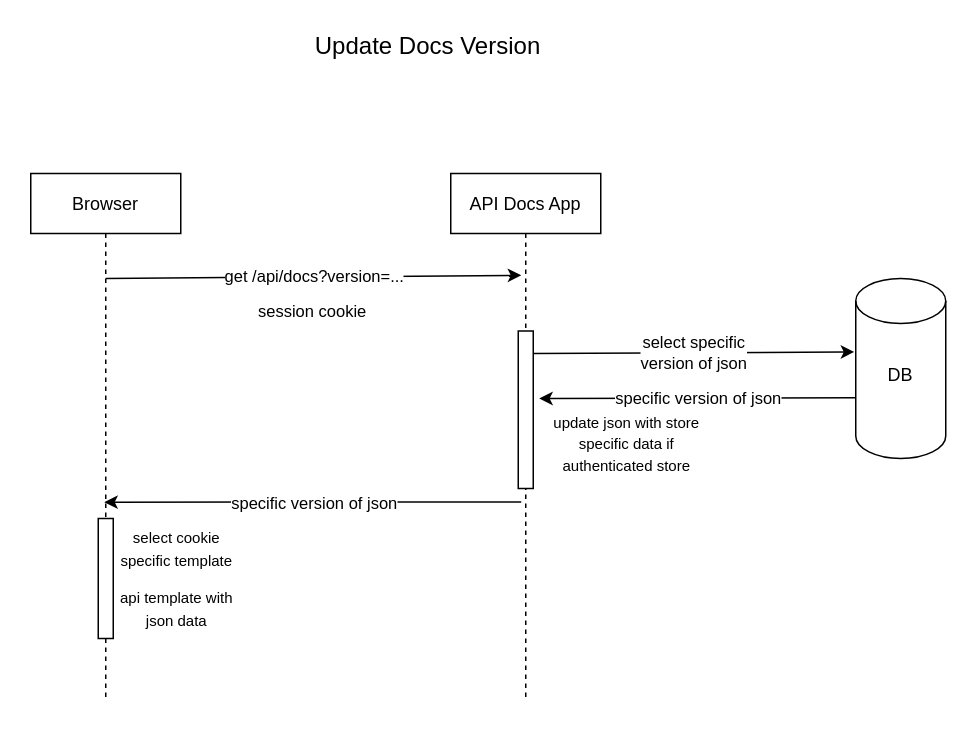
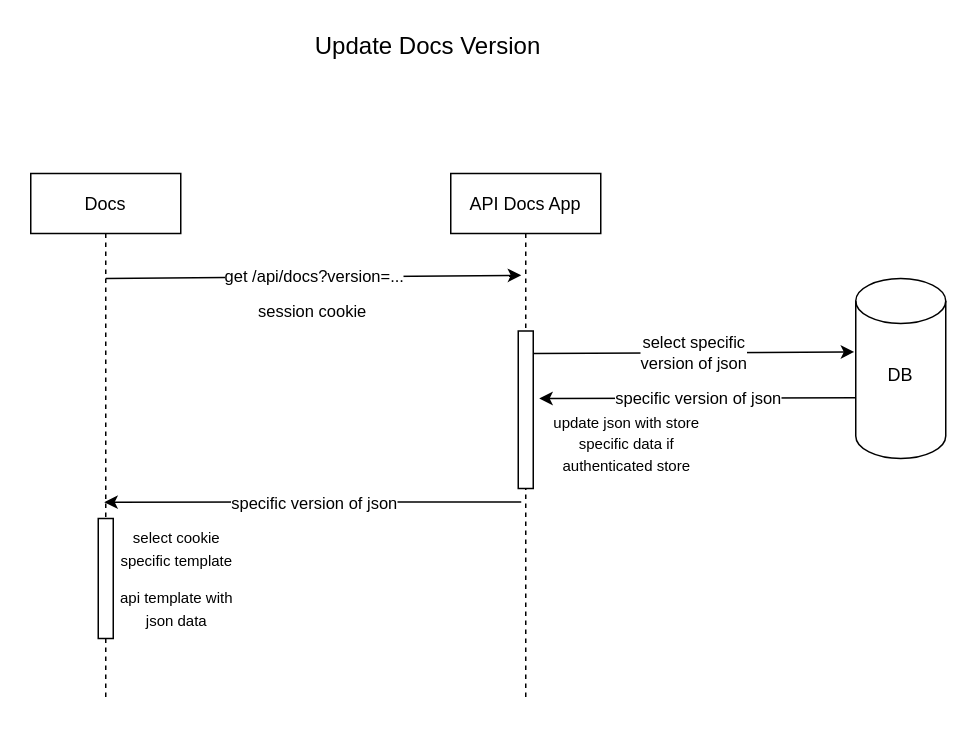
  <mxCell id="0" />
  <mxCell id="1" parent="0" />
- <mxCell id="2" value="Browser" style="shape=umlLifeline;perimeter=lifelinePerimeter;container=1;collapsible=0;recursiveResize=0;rounded=0;shadow=0;strokeWidth=1;" vertex="1" parent="1"><mxGeometry x="20" y="115" width="100" height="350" as="geometry" /></mxCell>
+ <mxCell id="2" value="Docs" style="shape=umlLifeline;perimeter=lifelinePerimeter;container=1;collapsible=0;recursiveResize=0;rounded=0;shadow=0;strokeWidth=1;" vertex="1" parent="1"><mxGeometry x="20" y="115" width="100" height="350" as="geometry" /></mxCell>
  <mxCell id="3" value="API Docs App" style="shape=umlLifeline;perimeter=lifelinePerimeter;container=1;collapsible=0;recursiveResize=0;rounded=0;shadow=0;strokeWidth=1;" vertex="1" parent="1"><mxGeometry x="300" y="115" width="100" height="350" as="geometry" /></mxCell>
  <mxCell id="4" value="&lt;font size=&quot;3&quot;&gt;Update Docs Version&lt;/font&gt;" style="text;html=1;strokeColor=none;fillColor=none;align=center;verticalAlign=middle;whiteSpace=wrap;rounded=0;" vertex="1" parent="1"><mxGeometry x="160" y="20" width="250" height="20" as="geometry" /></mxCell>
  <mxCell id="5" value="" style="shape=cylinder3;whiteSpace=wrap;html=1;boundedLbl=1;backgroundOutline=1;size=15;" vertex="1" parent="1"><mxGeometry x="570" y="185" width="60" height="120" as="geometry" /></mxCell>
  <mxCell id="6" value="DB" style="text;html=1;strokeColor=none;fillColor=none;align=center;verticalAlign=middle;whiteSpace=wrap;rounded=0;" vertex="1" parent="1"><mxGeometry x="580" y="240" width="40" height="20" as="geometry" /></mxCell>
  <mxCell id="7" value="" style="rounded=0;whiteSpace=wrap;html=1;" vertex="1" parent="1"><mxGeometry x="345" y="220" width="10" height="105" as="geometry" /></mxCell>
  <mxCell id="8" value="" style="endArrow=classic;html=1;entryX=-0.017;entryY=0.408;entryDx=0;entryDy=0;entryPerimeter=0;" edge="1" parent="1" target="5"><mxGeometry relative="1" as="geometry"><mxPoint x="355" y="235" as="sourcePoint" /><mxPoint x="455" y="235" as="targetPoint" /></mxGeometry></mxCell>
  <mxCell id="9" value="select specific&lt;br&gt;version of json" style="edgeLabel;resizable=0;html=1;align=center;verticalAlign=middle;" connectable="0" vertex="1" parent="8"><mxGeometry relative="1" as="geometry" /></mxCell>
  <mxCell id="10" value="" style="endArrow=classic;html=1;" edge="1" parent="1"><mxGeometry relative="1" as="geometry"><mxPoint x="570" y="264.5" as="sourcePoint" /><mxPoint x="359" y="265" as="targetPoint" /></mxGeometry></mxCell>
  <mxCell id="11" value="specific version of json" style="edgeLabel;resizable=0;html=1;align=center;verticalAlign=middle;" connectable="0" vertex="1" parent="10"><mxGeometry relative="1" as="geometry" /></mxCell>
  <mxCell id="12" value="" style="endArrow=classic;html=1;entryX=0.49;entryY=0.626;entryDx=0;entryDy=0;entryPerimeter=0;" edge="1" parent="1" target="2"><mxGeometry relative="1" as="geometry"><mxPoint x="347" y="334" as="sourcePoint" /><mxPoint x="69" y="290" as="targetPoint" /></mxGeometry></mxCell>
  <mxCell id="13" value="specific version of json" style="edgeLabel;resizable=0;html=1;align=center;verticalAlign=middle;" connectable="0" vertex="1" parent="12"><mxGeometry relative="1" as="geometry" /></mxCell>
  <mxCell id="14" value="" style="rounded=0;whiteSpace=wrap;html=1;" vertex="1" parent="1"><mxGeometry x="65" y="345" width="10" height="80" as="geometry" /></mxCell>
  <mxCell id="15" value="&lt;font style=&quot;font-size: 10px&quot;&gt;api template with json data&lt;/font&gt;" style="text;html=1;strokeColor=none;fillColor=none;align=center;verticalAlign=middle;whiteSpace=wrap;rounded=0;" vertex="1" parent="1"><mxGeometry x="75" y="395" width="85" height="20" as="geometry" /></mxCell>
  <mxCell id="16" value="&lt;font style=&quot;font-size: 10px&quot;&gt;select cookie&lt;br&gt;specific template&lt;br&gt;&lt;/font&gt;" style="text;html=1;strokeColor=none;fillColor=none;align=center;verticalAlign=middle;whiteSpace=wrap;rounded=0;" vertex="1" parent="1"><mxGeometry x="75" y="355" width="85" height="20" as="geometry" /></mxCell>
  <mxCell id="17" value="&lt;font style=&quot;font-size: 10px&quot;&gt;update json with store specific data if authenticated store&lt;/font&gt;" style="text;html=1;strokeColor=none;fillColor=none;align=center;verticalAlign=middle;whiteSpace=wrap;rounded=0;" vertex="1" parent="1"><mxGeometry x="355" y="285" width="125" height="20" as="geometry" /></mxCell>
  <mxCell id="18" value="" style="endArrow=classic;html=1;entryX=0.47;entryY=0.194;entryDx=0;entryDy=0;entryPerimeter=0;exitX=0.5;exitY=0.2;exitDx=0;exitDy=0;exitPerimeter=0;" edge="1" parent="1" source="2" target="3"><mxGeometry relative="1" as="geometry"><mxPoint x="80" y="185" as="sourcePoint" /><mxPoint x="270" y="185" as="targetPoint" /></mxGeometry></mxCell>
  <mxCell id="19" value="get /api/docs?version=..." style="edgeLabel;resizable=0;html=1;align=center;verticalAlign=middle;" connectable="0" vertex="1" parent="18"><mxGeometry relative="1" as="geometry" /></mxCell>
  <mxCell id="20" value="session cookie" style="edgeLabel;resizable=0;html=1;align=left;verticalAlign=bottom;" connectable="0" vertex="1" parent="18"><mxGeometry x="-1" relative="1" as="geometry"><mxPoint x="100" y="30" as="offset" /></mxGeometry></mxCell>
